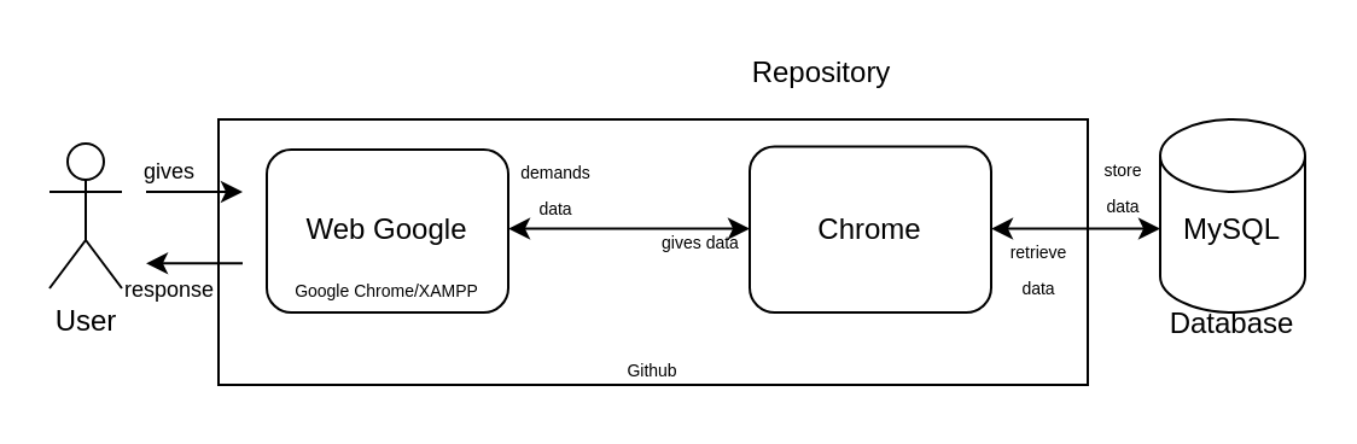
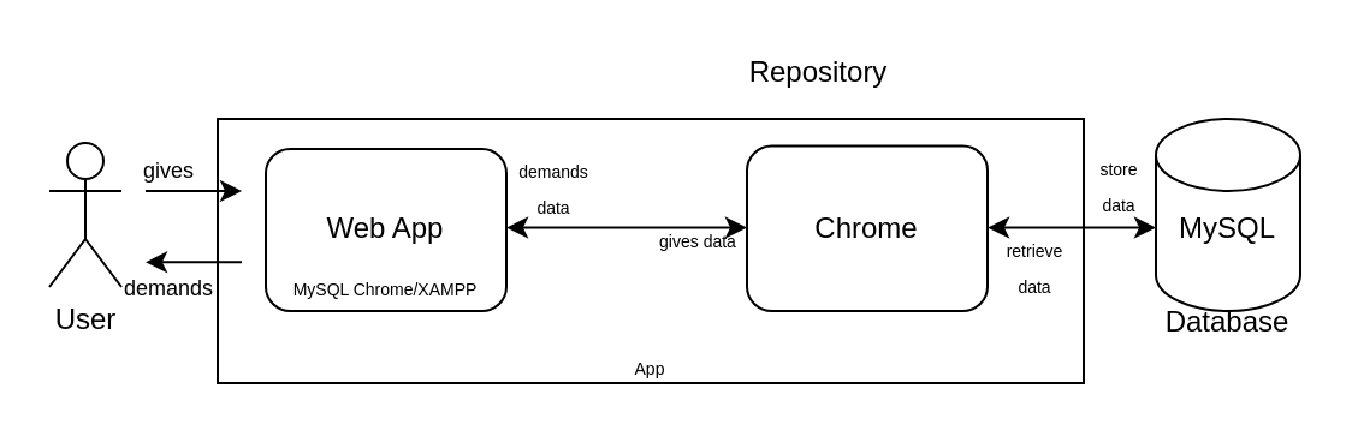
  <mxCell id="0" />
  <mxCell id="1" parent="0" />
  <mxCell id="2" value="User" style="shape=umlActor;verticalLabelPosition=bottom;verticalAlign=top;html=1;outlineConnect=0;" vertex="1" parent="1"><mxGeometry x="20" y="59" width="30" height="60" as="geometry" /></mxCell>
  <mxCell id="3" value="" style="rounded=0;whiteSpace=wrap;html=1;" vertex="1" parent="1"><mxGeometry x="90" y="49" width="360" height="110" as="geometry" /></mxCell>
  <mxCell id="4" value="" style="shape=cylinder3;whiteSpace=wrap;html=1;boundedLbl=1;backgroundOutline=1;size=15;" vertex="1" parent="1"><mxGeometry x="480" y="49" width="60" height="80" as="geometry" /></mxCell>
  <mxCell id="5" value="Database" style="text;html=1;strokeColor=none;fillColor=none;align=center;verticalAlign=middle;whiteSpace=wrap;rounded=0;" vertex="1" parent="1"><mxGeometry x="490" y="124" width="40" height="20" as="geometry" /></mxCell>
  <mxCell id="6" value="" style="rounded=1;whiteSpace=wrap;html=1;" vertex="1" parent="1"><mxGeometry x="110" y="61.5" width="100" height="67.5" as="geometry" /></mxCell>
- <mxCell id="7" value="Web Google" style="text;html=1;strokeColor=none;fillColor=none;align=center;verticalAlign=middle;whiteSpace=wrap;rounded=0;" vertex="1" parent="1"><mxGeometry x="110" y="66.5" width="100" height="57.5" as="geometry" /></mxCell>
+ <mxCell id="7" value="Web App" style="text;html=1;strokeColor=none;fillColor=none;align=center;verticalAlign=middle;whiteSpace=wrap;rounded=0;" vertex="1" parent="1"><mxGeometry x="110" y="66.5" width="100" height="57.5" as="geometry" /></mxCell>
  <mxCell id="8" value="" style="rounded=1;whiteSpace=wrap;html=1;" vertex="1" parent="1"><mxGeometry x="310" y="60.25" width="100" height="68.75" as="geometry" /></mxCell>
  <mxCell id="9" value="Chrome" style="text;html=1;strokeColor=none;fillColor=none;align=center;verticalAlign=middle;whiteSpace=wrap;rounded=0;" vertex="1" parent="1"><mxGeometry x="320" y="85.25" width="80" height="20" as="geometry" /></mxCell>
  <mxCell id="10" value="MySQL" style="text;html=1;strokeColor=none;fillColor=none;align=center;verticalAlign=middle;whiteSpace=wrap;rounded=0;" vertex="1" parent="1"><mxGeometry x="490" y="85.25" width="40" height="20" as="geometry" /></mxCell>
  <mxCell id="11" value="" style="endArrow=classic;html=1;" edge="1" parent="1"><mxGeometry width="50" height="50" relative="1" as="geometry"><mxPoint x="60" y="79" as="sourcePoint" /><mxPoint x="100" y="79" as="targetPoint" /></mxGeometry></mxCell>
  <mxCell id="12" value="" style="endArrow=classic;html=1;" edge="1" parent="1"><mxGeometry width="50" height="50" relative="1" as="geometry"><mxPoint x="100" y="108.66" as="sourcePoint" /><mxPoint x="60" y="108.66" as="targetPoint" /></mxGeometry></mxCell>
  <mxCell id="13" value="" style="endArrow=classic;startArrow=classic;html=1;" edge="1" parent="1"><mxGeometry width="50" height="50" relative="1" as="geometry"><mxPoint x="210" y="94.28" as="sourcePoint" /><mxPoint x="310" y="94.28" as="targetPoint" /></mxGeometry></mxCell>
  <mxCell id="14" value="" style="endArrow=classic;startArrow=classic;html=1;" edge="1" parent="1"><mxGeometry width="50" height="50" relative="1" as="geometry"><mxPoint x="480" y="94.28" as="sourcePoint" /><mxPoint x="410" y="94.28" as="targetPoint" /></mxGeometry></mxCell>
  <mxCell id="15" value="&lt;font style=&quot;font-size: 9px&quot;&gt;gives&lt;/font&gt;" style="text;html=1;strokeColor=none;fillColor=none;align=center;verticalAlign=middle;whiteSpace=wrap;rounded=0;" vertex="1" parent="1"><mxGeometry x="50" y="60.25" width="40" height="20" as="geometry" /></mxCell>
- <mxCell id="16" value="&lt;font style=&quot;font-size: 9px&quot;&gt;response&lt;/font&gt;" style="text;html=1;strokeColor=none;fillColor=none;align=center;verticalAlign=middle;whiteSpace=wrap;rounded=0;" vertex="1" parent="1"><mxGeometry x="50" y="109" width="40" height="20" as="geometry" /></mxCell>
+ <mxCell id="16" value="&lt;font style=&quot;font-size: 9px&quot;&gt;demands&lt;/font&gt;" style="text;html=1;strokeColor=none;fillColor=none;align=center;verticalAlign=middle;whiteSpace=wrap;rounded=0;" vertex="1" parent="1"><mxGeometry x="50" y="109" width="40" height="20" as="geometry" /></mxCell>
  <mxCell id="17" value="&lt;font style=&quot;font-size: 7px&quot;&gt;store data&lt;/font&gt;" style="text;html=1;strokeColor=none;fillColor=none;align=center;verticalAlign=middle;whiteSpace=wrap;rounded=0;" vertex="1" parent="1"><mxGeometry x="450" y="71.5" width="30" height="8.75" as="geometry" /></mxCell>
  <mxCell id="18" value="&lt;font style=&quot;font-size: 7px&quot;&gt;retrieve data&lt;/font&gt;" style="text;html=1;strokeColor=none;fillColor=none;align=center;verticalAlign=middle;whiteSpace=wrap;rounded=0;" vertex="1" parent="1"><mxGeometry x="410" y="109" width="40" as="geometry" /></mxCell>
  <mxCell id="19" value="&lt;font style=&quot;font-size: 7px&quot;&gt;gives data&lt;/font&gt;" style="text;html=1;strokeColor=none;fillColor=none;align=center;verticalAlign=middle;whiteSpace=wrap;rounded=0;" vertex="1" parent="1"><mxGeometry x="270" y="89" width="40" height="20" as="geometry" /></mxCell>
  <mxCell id="20" value="&lt;font style=&quot;font-size: 7px&quot;&gt;demands data&lt;/font&gt;" style="text;html=1;strokeColor=none;fillColor=none;align=center;verticalAlign=middle;whiteSpace=wrap;rounded=0;" vertex="1" parent="1"><mxGeometry x="210" y="66.5" width="40" height="20" as="geometry" /></mxCell>
- <mxCell id="21" value="&lt;font style=&quot;font-size: 7px&quot;&gt;Google Chrome/XAMPP&lt;/font&gt;" style="text;html=1;strokeColor=none;fillColor=none;align=center;verticalAlign=middle;whiteSpace=wrap;rounded=0;" vertex="1" parent="1"><mxGeometry x="120" y="109" width="80" height="20" as="geometry" /></mxCell>
+ <mxCell id="21" value="&lt;font style=&quot;font-size: 7px&quot;&gt;MySQL Chrome/XAMPP&lt;/font&gt;" style="text;html=1;strokeColor=none;fillColor=none;align=center;verticalAlign=middle;whiteSpace=wrap;rounded=0;" vertex="1" parent="1"><mxGeometry x="120" y="109" width="80" height="20" as="geometry" /></mxCell>
  <mxCell id="22" value="Repository" style="text;html=1;strokeColor=none;fillColor=none;align=center;verticalAlign=middle;whiteSpace=wrap;rounded=0;" vertex="1" parent="1"><mxGeometry x="313" y="20" width="54" height="20" as="geometry" /></mxCell>
- <mxCell id="23" value="&lt;font style=&quot;font-size: 7px&quot;&gt;Github&lt;/font&gt;" style="text;html=1;strokeColor=none;fillColor=none;align=center;verticalAlign=middle;whiteSpace=wrap;rounded=0;" vertex="1" parent="1"><mxGeometry x="250" y="142" width="40" height="20" as="geometry" /></mxCell>
+ <mxCell id="23" value="&lt;font style=&quot;font-size: 7px&quot;&gt;App&lt;/font&gt;" style="text;html=1;strokeColor=none;fillColor=none;align=center;verticalAlign=middle;whiteSpace=wrap;rounded=0;" vertex="1" parent="1"><mxGeometry x="250" y="142" width="40" height="20" as="geometry" /></mxCell>
